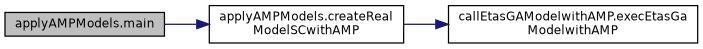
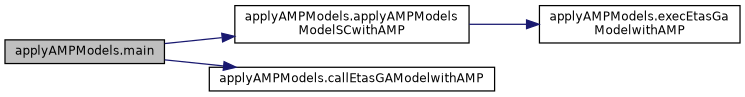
  digraph {
    rankdir=LR
    node [color=black fillcolor=white fontname=Helvetica fontsize=10 shape=record style=filled]
    edge [color=midnightblue fontname=Helvetica fontsize=10 labelfontname=Helvetica labelfontsize=10 style=solid]
    n1 [fillcolor=grey75 fontcolor=black height=0.2 label="applyAMPModels.main" width=0.4]
-   n2 [height=0.2 label="applyAMPModels.createReal\lModelSCwithAMP" width=0.4]
-   n4 [height=0.2 label="callEtasGAModelwithAMP.execEtasGa\lModelwithAMP" width=0.4]
+   n2 [height=0.2 label="applyAMPModels.applyAMPModels\lModelSCwithAMP" width=0.4]
+   n3 [height=0.2 label="applyAMPModels.callEtasGAModelwithAMP" width=0.4]
+   n4 [height=0.2 label="applyAMPModels.execEtasGa\lModelwithAMP" width=0.4]
    n1 -> n2
+   n1 -> n3
    n2 -> n4
  }
